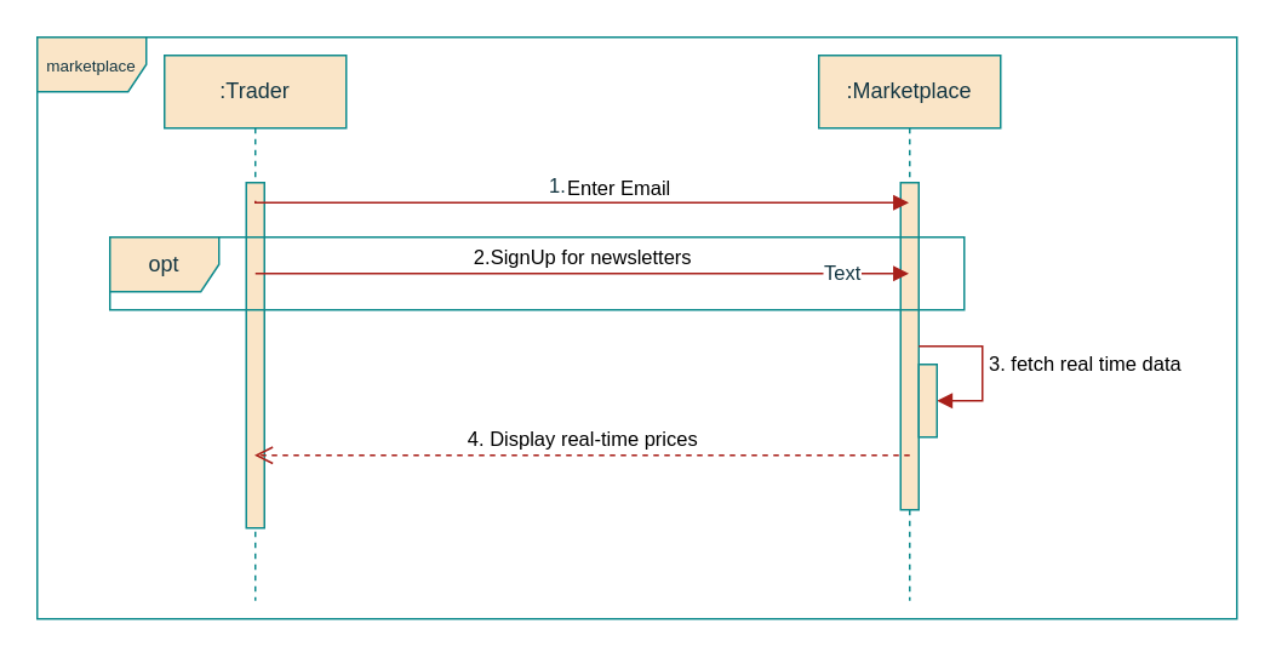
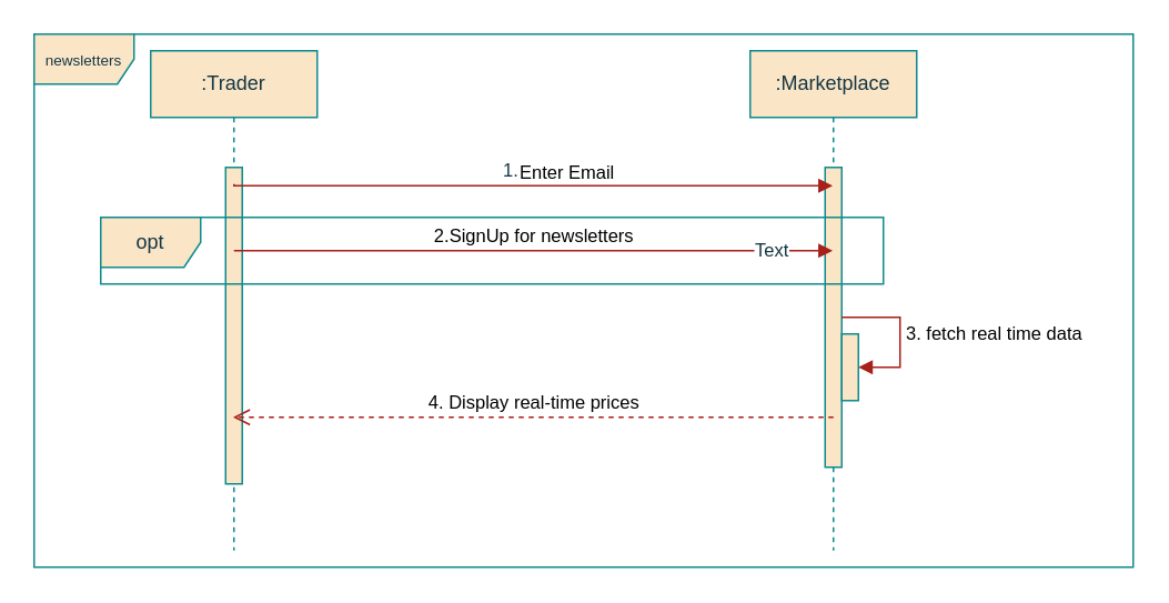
  <mxCell id="0" />
  <mxCell id="1" parent="0" />
  <mxCell id="2" value=":Trader" style="shape=umlLifeline;perimeter=lifelinePerimeter;whiteSpace=wrap;html=1;container=0;dropTarget=0;collapsible=0;recursiveResize=0;outlineConnect=0;portConstraint=eastwest;newEdgeStyle={&quot;edgeStyle&quot;:&quot;elbowEdgeStyle&quot;,&quot;elbow&quot;:&quot;vertical&quot;,&quot;curved&quot;:0,&quot;rounded&quot;:0};labelBackgroundColor=none;fillColor=#FAE5C7;strokeColor=#0F8B8D;fontColor=#143642;" parent="1" vertex="1"><mxGeometry x="90" y="30" width="100" height="300" as="geometry" /></mxCell>
  <mxCell id="3" value="" style="html=1;points=[];perimeter=orthogonalPerimeter;outlineConnect=0;targetShapes=umlLifeline;portConstraint=eastwest;newEdgeStyle={&quot;edgeStyle&quot;:&quot;elbowEdgeStyle&quot;,&quot;elbow&quot;:&quot;vertical&quot;,&quot;curved&quot;:0,&quot;rounded&quot;:0};labelBackgroundColor=none;fillColor=#FAE5C7;strokeColor=#0F8B8D;fontColor=#143642;" parent="2" vertex="1"><mxGeometry x="45" y="70" width="10" height="190" as="geometry" /></mxCell>
  <mxCell id="4" value=":Marketplace" style="shape=umlLifeline;perimeter=lifelinePerimeter;whiteSpace=wrap;html=1;container=0;dropTarget=0;collapsible=0;recursiveResize=0;outlineConnect=0;portConstraint=eastwest;newEdgeStyle={&quot;edgeStyle&quot;:&quot;elbowEdgeStyle&quot;,&quot;elbow&quot;:&quot;vertical&quot;,&quot;curved&quot;:0,&quot;rounded&quot;:0};labelBackgroundColor=none;fillColor=#FAE5C7;strokeColor=#0F8B8D;fontColor=#143642;" parent="1" vertex="1"><mxGeometry x="450" y="30" width="100" height="300" as="geometry" /></mxCell>
  <mxCell id="5" value="" style="html=1;points=[];perimeter=orthogonalPerimeter;outlineConnect=0;targetShapes=umlLifeline;portConstraint=eastwest;newEdgeStyle={&quot;edgeStyle&quot;:&quot;elbowEdgeStyle&quot;,&quot;elbow&quot;:&quot;vertical&quot;,&quot;curved&quot;:0,&quot;rounded&quot;:0};labelBackgroundColor=none;fillColor=#FAE5C7;strokeColor=#0F8B8D;fontColor=#143642;" parent="4" vertex="1"><mxGeometry x="45" y="70" width="10" height="180" as="geometry" /></mxCell>
  <mxCell id="6" value="3. fetch real time data" style="html=1;align=left;spacingLeft=2;endArrow=block;rounded=0;edgeStyle=orthogonalEdgeStyle;curved=0;rounded=0;labelBackgroundColor=none;strokeColor=#A8201A;fontColor=default;" edge="1" target="7" parent="4" source="5"><mxGeometry relative="1" as="geometry"><mxPoint x="60" y="90" as="sourcePoint" /><Array as="points"><mxPoint x="90" y="160" /><mxPoint x="90" y="190" /></Array></mxGeometry></mxCell>
  <mxCell id="7" value="" style="html=1;points=[[0,0,0,0,5],[0,1,0,0,-5],[1,0,0,0,5],[1,1,0,0,-5]];perimeter=orthogonalPerimeter;outlineConnect=0;targetShapes=umlLifeline;portConstraint=eastwest;newEdgeStyle={&quot;curved&quot;:0,&quot;rounded&quot;:0};labelBackgroundColor=none;fillColor=#FAE5C7;strokeColor=#0F8B8D;fontColor=#143642;" vertex="1" parent="4"><mxGeometry x="55" y="170" width="10" height="40" as="geometry" /></mxCell>
  <mxCell id="8" value="Enter Email" style="endArrow=block;endFill=1;html=1;edgeStyle=orthogonalEdgeStyle;align=left;verticalAlign=top;rounded=0;labelBackgroundColor=none;strokeColor=#A8201A;fontColor=default;" edge="1" parent="1" target="4"><mxGeometry x="-0.051" y="21" relative="1" as="geometry"><mxPoint x="140" y="110" as="sourcePoint" /><mxPoint x="300" y="110" as="targetPoint" /><Array as="points"><mxPoint x="140" y="111" /></Array><mxPoint as="offset" /></mxGeometry></mxCell>
  <mxCell id="9" value="1." style="edgeLabel;resizable=0;html=1;align=left;verticalAlign=bottom;labelBackgroundColor=none;fontColor=#143642;" connectable="0" vertex="1" parent="8"><mxGeometry x="-1" relative="1" as="geometry"><mxPoint x="160" as="offset" /></mxGeometry></mxCell>
  <mxCell id="10" value="4. Display real-time prices" style="html=1;verticalAlign=bottom;endArrow=open;dashed=1;endSize=8;curved=0;rounded=0;labelBackgroundColor=none;strokeColor=#A8201A;fontColor=default;" edge="1" parent="1"><mxGeometry relative="1" as="geometry"><mxPoint x="500" y="250" as="sourcePoint" /><mxPoint x="139.5" y="250" as="targetPoint" /></mxGeometry></mxCell>
  <mxCell id="11" value="2.SignUp for newsletters" style="html=1;verticalAlign=bottom;endArrow=block;curved=0;rounded=0;labelBackgroundColor=none;strokeColor=#A8201A;fontColor=default;" edge="1" parent="1" target="4"><mxGeometry width="80" relative="1" as="geometry"><mxPoint x="140" y="150" as="sourcePoint" /><mxPoint x="220" y="150" as="targetPoint" /></mxGeometry></mxCell>
  <mxCell id="12" value="Text" style="edgeLabel;html=1;align=center;verticalAlign=middle;resizable=0;points=[];strokeColor=#0F8B8D;fontColor=#143642;fillColor=#FAE5C7;" vertex="1" connectable="0" parent="11"><mxGeometry x="0.791" y="1" relative="1" as="geometry"><mxPoint as="offset" /></mxGeometry></mxCell>
  <mxCell id="13" value="opt" style="shape=umlFrame;whiteSpace=wrap;html=1;pointerEvents=0;labelBackgroundColor=none;fillColor=#FAE5C7;strokeColor=#0F8B8D;fontColor=#143642;" vertex="1" parent="1"><mxGeometry x="60" y="130" width="470" height="40" as="geometry" /></mxCell>
- <mxCell id="14" value="&lt;font style=&quot;font-size: 9px;&quot;&gt;marketplace&lt;/font&gt;" style="shape=umlFrame;whiteSpace=wrap;html=1;pointerEvents=0;labelBackgroundColor=none;fillColor=#FAE5C7;strokeColor=#0F8B8D;fontColor=#143642;" vertex="1" parent="1"><mxGeometry x="20" y="20" width="660" height="320" as="geometry" /></mxCell>
+ <mxCell id="14" value="&lt;font style=&quot;font-size: 9px;&quot;&gt;newsletters&lt;/font&gt;" style="shape=umlFrame;whiteSpace=wrap;html=1;pointerEvents=0;labelBackgroundColor=none;fillColor=#FAE5C7;strokeColor=#0F8B8D;fontColor=#143642;" vertex="1" parent="1"><mxGeometry x="20" y="20" width="660" height="320" as="geometry" /></mxCell>
